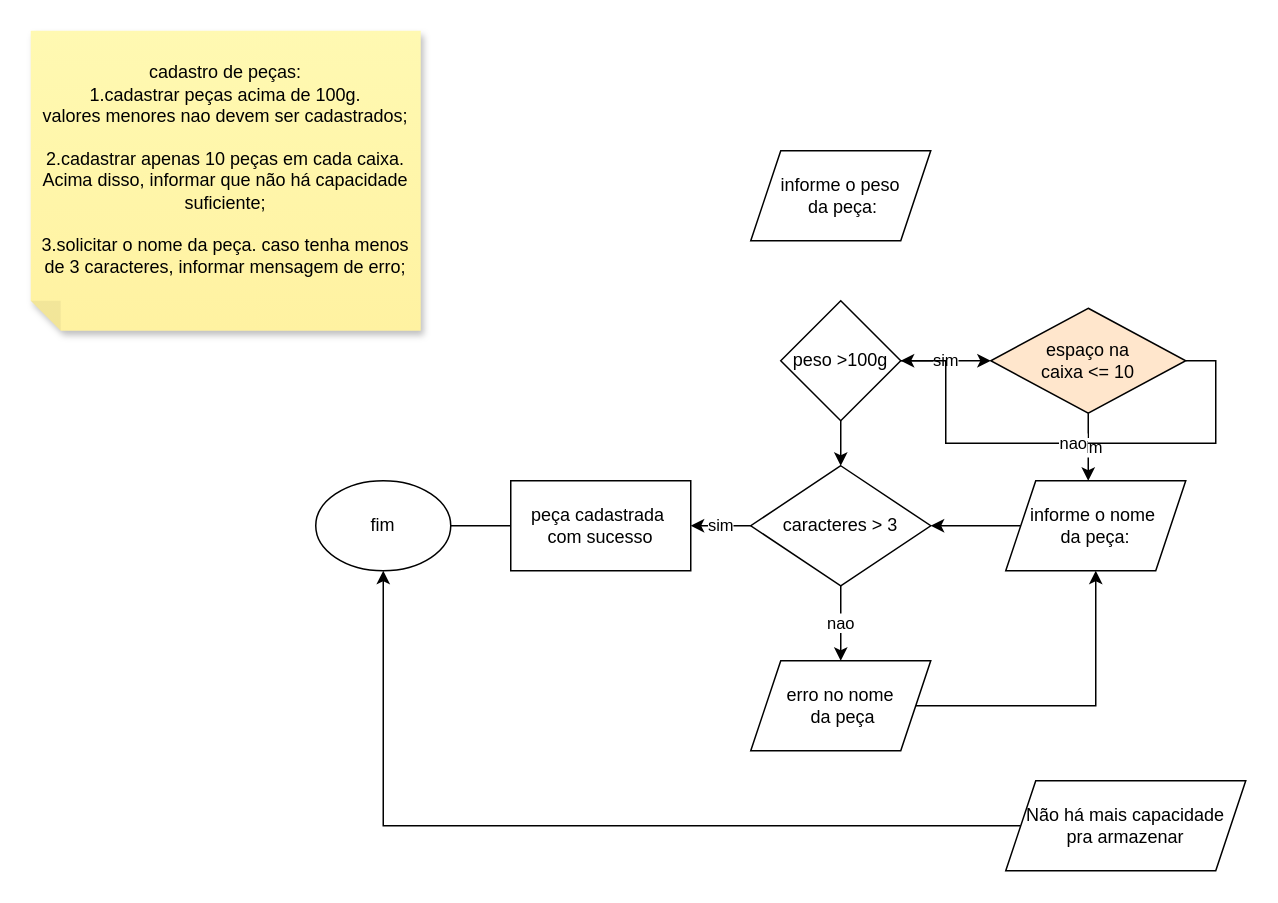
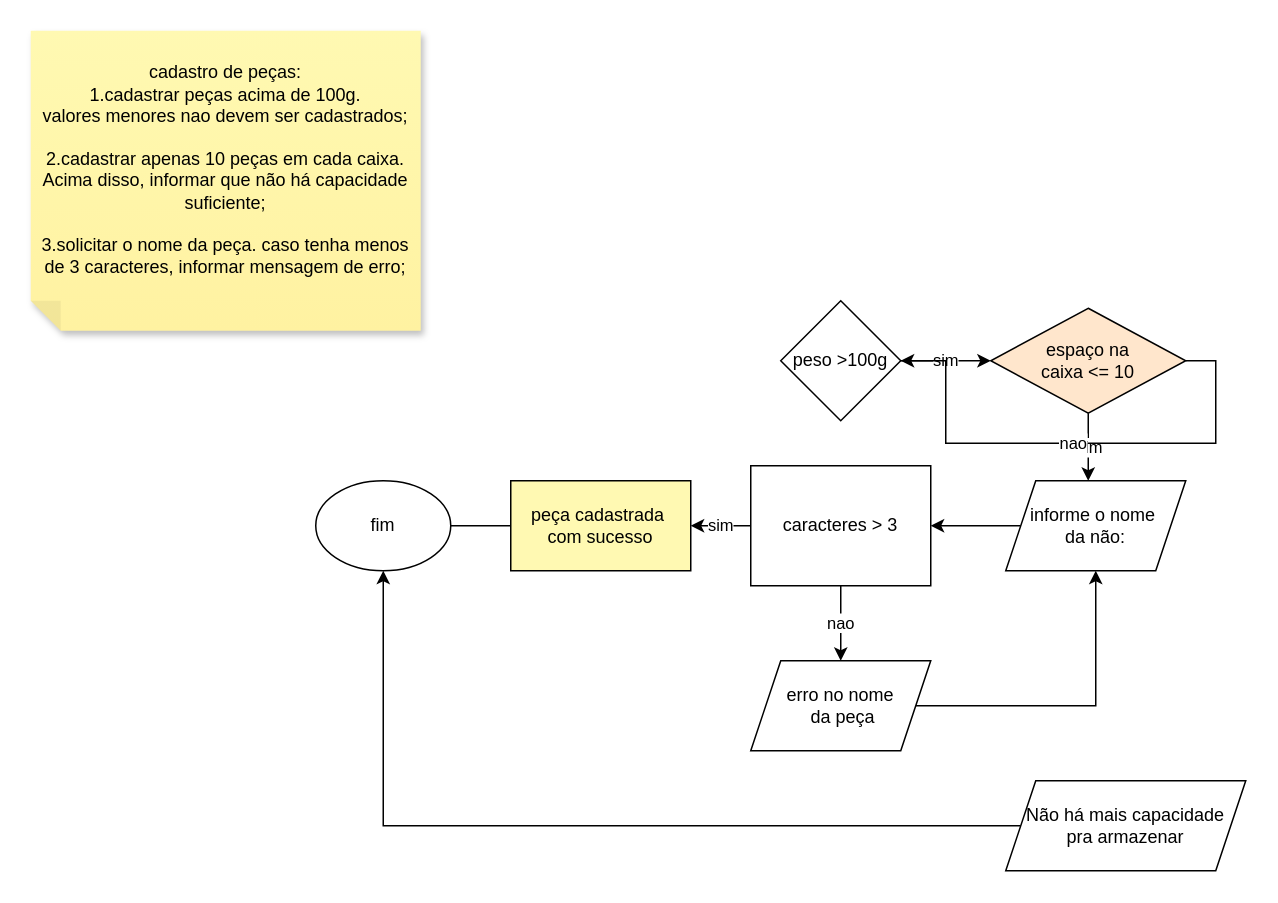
  <mxCell id="0" />
  <mxCell id="1" parent="0" />
  <mxCell id="2" value="cadastro de peças:&lt;br&gt;1.cadastrar peças acima de 100g.&lt;br&gt;valores menores nao devem ser cadastrados;&lt;br&gt;&lt;br&gt;2.cadastrar apenas 10 peças em cada caixa.&lt;br&gt;Acima disso, informar que não há capacidade suficiente;&lt;br&gt;&lt;br&gt;3.solicitar o nome da peça. caso tenha menos de 3 caracteres, informar mensagem de erro;&lt;br&gt;&lt;br&gt;" style="shape=note;whiteSpace=wrap;html=1;backgroundOutline=1;fontColor=#000000;darkOpacity=0.05;fillColor=#FFF9B2;strokeColor=none;fillStyle=solid;direction=west;gradientDirection=north;gradientColor=#FFF2A1;shadow=1;size=20;pointerEvents=1;" parent="1" vertex="1"><mxGeometry width="260" height="200" as="geometry" x="20" y="20" /></mxCell>
- <mxCell id="3" value="informe o peso&lt;br&gt;&amp;nbsp;da peça:" style="shape=parallelogram;perimeter=parallelogramPerimeter;whiteSpace=wrap;html=1;fixedSize=1;" parent="1" vertex="1"><mxGeometry x="500" y="100" width="120" height="60" as="geometry" /></mxCell>
  <mxCell id="4" value="sim" style="edgeStyle=orthogonalEdgeStyle;rounded=0;orthogonalLoop=1;jettySize=auto;html=1;exitX=1;exitY=0.5;exitDx=0;exitDy=0;" parent="1" source="6" edge="1"><mxGeometry relative="1" as="geometry"><mxPoint x="660" y="240" as="targetPoint" /></mxGeometry></mxCell>
- <mxCell id="5" style="edgeStyle=orthogonalEdgeStyle;rounded=0;orthogonalLoop=1;jettySize=auto;html=1;exitX=0.5;exitY=1;exitDx=0;exitDy=0;entryX=0.5;entryY=0;entryDx=0;entryDy=0;" parent="1" source="6" target="16" edge="1"><mxGeometry relative="1" as="geometry" /></mxCell>
  <mxCell id="6" value="peso &amp;gt;100g" style="rhombus;whiteSpace=wrap;html=1;" parent="1" vertex="1"><mxGeometry x="520" y="200" width="80" height="80" as="geometry" /></mxCell>
  <mxCell id="7" value="sim" style="edgeStyle=orthogonalEdgeStyle;rounded=0;orthogonalLoop=1;jettySize=auto;html=1;exitX=0.5;exitY=1;exitDx=0;exitDy=0;" parent="1" source="9" edge="1"><mxGeometry relative="1" as="geometry"><mxPoint x="725" y="320" as="targetPoint" /></mxGeometry></mxCell>
  <mxCell id="8" value="nao" style="edgeStyle=orthogonalEdgeStyle;rounded=0;orthogonalLoop=1;jettySize=auto;html=1;exitX=1;exitY=0.5;exitDx=0;exitDy=0;" parent="1" source="9" target="6" edge="1"><mxGeometry relative="1" as="geometry" /></mxCell>
  <mxCell id="9" value="espaço na &lt;br&gt;caixa &amp;lt;= 10" style="rhombus;whiteSpace=wrap;html=1;fillColor=#ffe6cc;" parent="1" vertex="1"><mxGeometry x="660" y="205" width="130" height="70" as="geometry" /></mxCell>
  <mxCell id="10" style="edgeStyle=orthogonalEdgeStyle;rounded=0;orthogonalLoop=1;jettySize=auto;html=1;exitX=0;exitY=0.5;exitDx=0;exitDy=0;entryX=0.5;entryY=1;entryDx=0;entryDy=0;" parent="1" source="11" target="21" edge="1"><mxGeometry relative="1" as="geometry" /></mxCell>
  <mxCell id="11" value="Não há mais capacidade&lt;br&gt;pra armazenar" style="shape=parallelogram;perimeter=parallelogramPerimeter;whiteSpace=wrap;html=1;fixedSize=1;" parent="1" vertex="1"><mxGeometry x="670" y="520" width="160" height="60" as="geometry" /></mxCell>
  <mxCell id="12" style="edgeStyle=orthogonalEdgeStyle;rounded=0;orthogonalLoop=1;jettySize=auto;html=1;exitX=0;exitY=0.5;exitDx=0;exitDy=0;entryX=1;entryY=0.5;entryDx=0;entryDy=0;" parent="1" source="13" target="16" edge="1"><mxGeometry relative="1" as="geometry" /></mxCell>
- <mxCell id="13" value="informe o nome&amp;nbsp;&lt;br&gt;da peça:" style="shape=parallelogram;perimeter=parallelogramPerimeter;whiteSpace=wrap;html=1;fixedSize=1;" parent="1" vertex="1"><mxGeometry x="670" y="320" width="120" height="60" as="geometry" /></mxCell>
+ <mxCell id="13" value="informe o nome&amp;nbsp;&lt;br&gt;da não:" style="shape=parallelogram;perimeter=parallelogramPerimeter;whiteSpace=wrap;html=1;fixedSize=1;" parent="1" vertex="1"><mxGeometry x="670" y="320" width="120" height="60" as="geometry" /></mxCell>
  <mxCell id="14" value="nao" style="edgeStyle=orthogonalEdgeStyle;rounded=0;orthogonalLoop=1;jettySize=auto;html=1;exitX=0.5;exitY=1;exitDx=0;exitDy=0;entryX=0.5;entryY=0;entryDx=0;entryDy=0;" parent="1" source="16" target="18" edge="1"><mxGeometry relative="1" as="geometry" /></mxCell>
  <mxCell id="15" value="sim" style="edgeStyle=orthogonalEdgeStyle;rounded=0;orthogonalLoop=1;jettySize=auto;html=1;exitX=0;exitY=0.5;exitDx=0;exitDy=0;" parent="1" source="16" edge="1"><mxGeometry relative="1" as="geometry"><mxPoint x="460" y="350" as="targetPoint" /></mxGeometry></mxCell>
- <mxCell id="16" value="caracteres &amp;gt; 3" style="rhombus;whiteSpace=wrap;html=1;" parent="1" vertex="1"><mxGeometry x="500" y="310" width="120" height="80" as="geometry" /></mxCell>
+ <mxCell id="16" value="caracteres &amp;gt; 3" style="whiteSpace=wrap;html=1;rounded=0;" parent="1" vertex="1"><mxGeometry x="500" y="310" width="120" height="80" as="geometry" /></mxCell>
  <mxCell id="17" style="edgeStyle=orthogonalEdgeStyle;rounded=0;orthogonalLoop=1;jettySize=auto;html=1;exitX=1;exitY=0.5;exitDx=0;exitDy=0;entryX=0.5;entryY=1;entryDx=0;entryDy=0;" parent="1" source="18" target="13" edge="1"><mxGeometry relative="1" as="geometry" /></mxCell>
  <mxCell id="18" value="erro no nome&lt;br&gt;&amp;nbsp;da peça" style="shape=parallelogram;perimeter=parallelogramPerimeter;whiteSpace=wrap;html=1;fixedSize=1;" parent="1" vertex="1"><mxGeometry x="500" y="440" width="120" height="60" as="geometry" /></mxCell>
  <mxCell id="19" style="edgeStyle=orthogonalEdgeStyle;rounded=0;orthogonalLoop=1;jettySize=auto;html=1;exitX=0;exitY=0.5;exitDx=0;exitDy=0;" parent="1" source="20" edge="1"><mxGeometry relative="1" as="geometry"><mxPoint x="290" y="350" as="targetPoint" /></mxGeometry></mxCell>
- <mxCell id="20" value="peça cadastrada&amp;nbsp;&lt;br&gt;com sucesso" style="rounded=0;whiteSpace=wrap;html=1;" parent="1" vertex="1"><mxGeometry x="340" y="320" width="120" height="60" as="geometry" /></mxCell>
+ <mxCell id="20" value="peça cadastrada&amp;nbsp;&lt;br&gt;com sucesso" style="rounded=0;whiteSpace=wrap;html=1;fillColor=#fff9b2;" parent="1" vertex="1"><mxGeometry x="340" y="320" width="120" height="60" as="geometry" /></mxCell>
  <mxCell id="21" value="fim" style="ellipse;whiteSpace=wrap;html=1;" parent="1" vertex="1"><mxGeometry x="210" y="320" width="90" height="60" as="geometry" /></mxCell>
